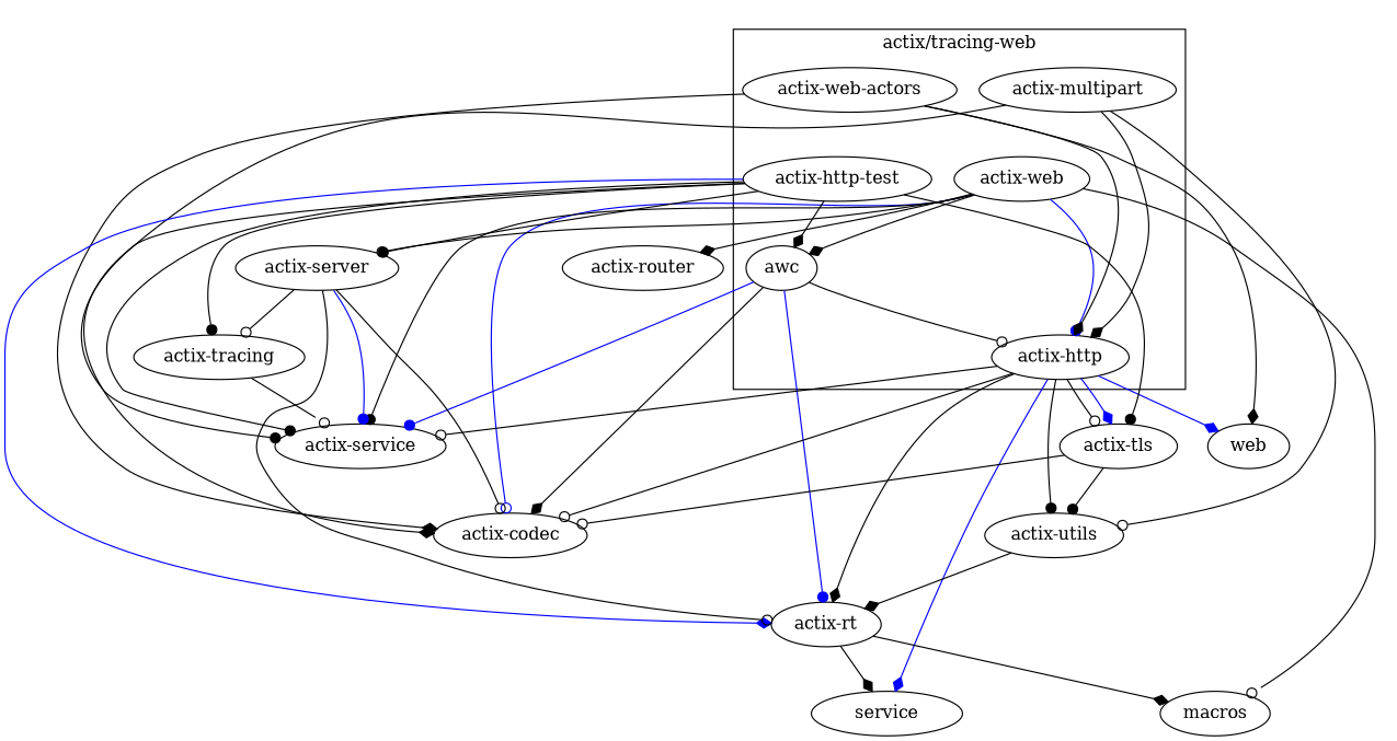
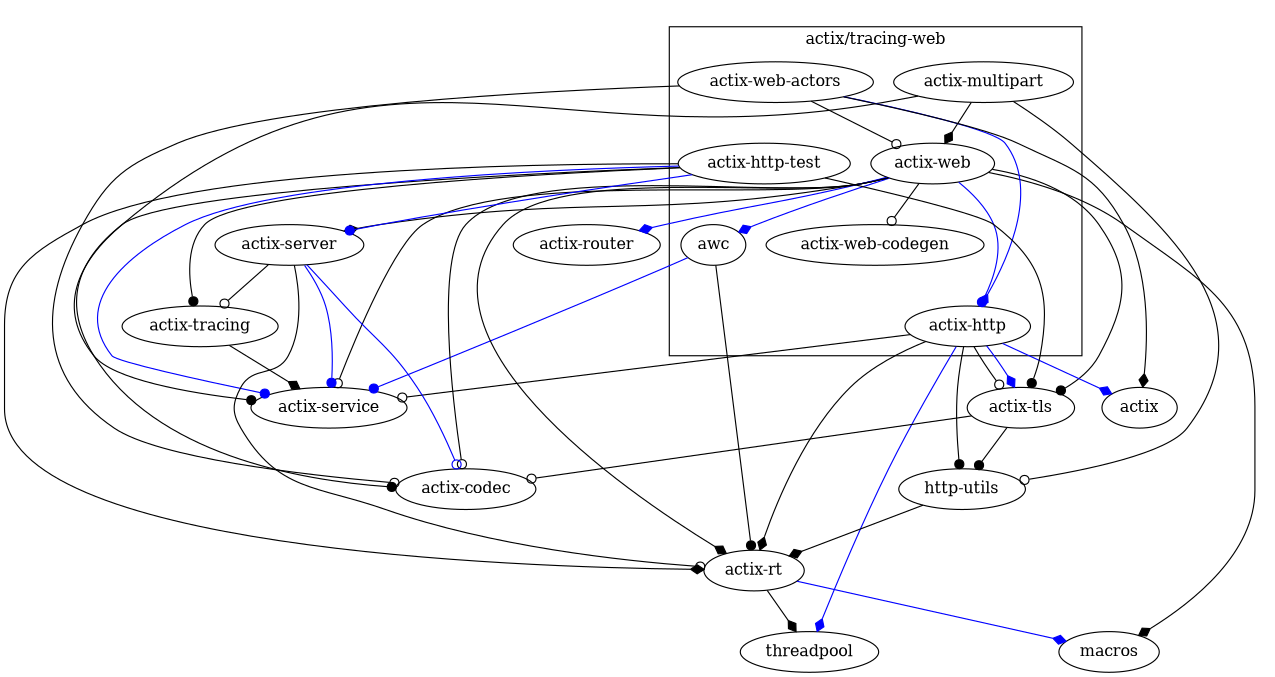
  digraph {
    edge [arrowhead=diamond]
    awc
    "actix-web"
    "actix-http"
    "actix-multipart"
    "actix-web-actors"
+   "actix-web-codegen"
    "actix-http-test"
    "actix-codec"
    "actix-service"
    "actix-rt"
    "actix-router"
    "actix-server"
    macros
    "actix-tls"
-   "actix-utils"
-   threadpool [label=service]
-   actix [label=web]
+   "actix-utils" [label="http-utils"]
+   threadpool
+   actix
    "actix-tracing"
    subgraph cluster_1 {
      label="actix/tracing-web"
      awc
      "actix-web"
      "actix-http"
      "actix-multipart"
      "actix-web-actors"
+     "actix-web-codegen"
      "actix-http-test"
    }
-   awc -> "actix-http" [arrowhead=odot]
-   awc -> "actix-codec"
    awc -> "actix-service" [arrowhead=dot color=blue]
-   awc -> "actix-rt" [arrowhead=dot color=blue]
-   "actix-web" -> awc
+   awc -> "actix-rt" [arrowhead=dot]
+   "actix-web" -> awc [color=blue]
    "actix-web" -> "actix-http" [arrowhead=dot color=blue]
-   "actix-web" -> "actix-codec" [arrowhead=odot color=blue]
-   "actix-web" -> "actix-service" [arrowhead=dot]
-   "actix-web" -> "actix-router"
-   "actix-web" -> "actix-server" [arrowhead=odot]
-   "actix-web" -> macros [arrowhead=odot]
-   "actix-http" -> "actix-codec" [arrowhead=odot]
+   "actix-web" -> "actix-web-codegen" [arrowhead=odot]
+   "actix-web" -> "actix-codec" [arrowhead=odot]
+   "actix-web" -> "actix-service" [arrowhead=odot]
+   "actix-web" -> "actix-rt"
+   "actix-web" -> "actix-router" [color=blue]
+   "actix-web" -> "actix-server"
+   "actix-web" -> macros
+   "actix-web" -> "actix-tls" [arrowhead=dot]
    "actix-http" -> "actix-service" [arrowhead=odot]
    "actix-http" -> "actix-rt"
    "actix-http" -> "actix-tls" [arrowhead=odot]
    "actix-http" -> "actix-tls" [color=blue]
    "actix-http" -> "actix-utils" [arrowhead=dot]
    "actix-http" -> threadpool [color=blue]
    "actix-http" -> actix [color=blue]
-   "actix-multipart" -> "actix-http"
+   "actix-multipart" -> "actix-web"
    "actix-multipart" -> "actix-service" [arrowhead=dot]
    "actix-multipart" -> "actix-utils" [arrowhead=odot]
-   "actix-web-actors" -> "actix-http"
-   "actix-web-actors" -> "actix-codec"
+   "actix-web-actors" -> "actix-web" [arrowhead=odot]
+   "actix-web-actors" -> "actix-http" [color=blue]
+   "actix-web-actors" -> "actix-codec" [arrowhead=odot]
    "actix-web-actors" -> actix
-   "actix-http-test" -> awc
-   "actix-http-test" -> "actix-codec"
-   "actix-http-test" -> "actix-service" [arrowhead=dot]
-   "actix-http-test" -> "actix-rt" [color=blue]
-   "actix-http-test" -> "actix-server" [arrowhead=dot]
+   "actix-http-test" -> "actix-codec" [arrowhead=dot]
+   "actix-http-test" -> "actix-service" [arrowhead=dot color=blue]
+   "actix-http-test" -> "actix-rt"
+   "actix-http-test" -> "actix-server" [arrowhead=dot color=blue]
    "actix-http-test" -> "actix-tls" [arrowhead=dot]
    "actix-http-test" -> "actix-tracing" [arrowhead=dot]
-   "actix-rt" -> macros
+   "actix-rt" -> macros [color=blue]
    "actix-rt" -> threadpool
-   "actix-server" -> "actix-codec" [arrowhead=odot]
+   "actix-server" -> "actix-codec" [arrowhead=odot color=blue]
    "actix-server" -> "actix-service" [arrowhead=dot color=blue]
    "actix-server" -> "actix-rt" [arrowhead=odot]
    "actix-server" -> "actix-tracing" [arrowhead=odot]
    "actix-tls" -> "actix-codec" [arrowhead=odot]
    "actix-tls" -> "actix-utils" [arrowhead=dot]
    "actix-utils" -> "actix-rt"
-   "actix-tracing" -> "actix-service" [arrowhead=odot]
+   "actix-tracing" -> "actix-service"
  }
